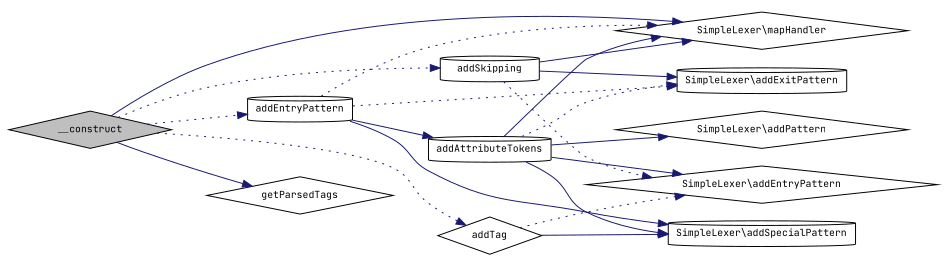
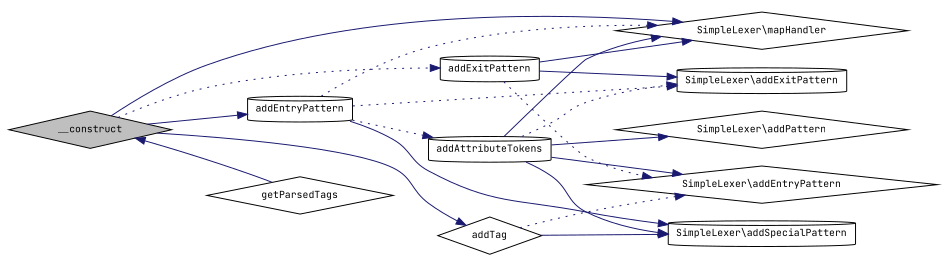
  digraph {
    fontname="JetBrains Mono"
    rankdir=LR
    node [color=black fillcolor=white fontname="JetBrains Mono" fontsize=10 shape=diamond style=filled]
    edge [color=midnightblue fontname="JetBrains Mono" fontsize=10 labelfontname=Helvetica labelfontsize=10 style=solid]
    n1 [fillcolor=grey75 fontcolor=black height=0.2 label=__construct width=0.4]
    n2 [height=0.2 label="SimpleLexer\\mapHandler" width=0.4]
-   n3 [height=0.2 label=addSkipping shape=cylinder width=0.4]
+   n3 [height=0.2 label=addExitPattern shape=cylinder width=0.4]
    n4 [height=0.2 label=getParsedTags width=0.4]
    n5 [height=0.2 label=addTag width=0.4]
    n6 [height=0.2 label=addEntryPattern shape=cylinder width=0.4]
    n7 [height=0.2 label="SimpleLexer\\addEntryPattern" width=0.4]
    n8 [height=0.2 label="SimpleLexer\\addExitPattern" shape=cylinder width=0.4]
    n9 [height=0.2 label="SimpleLexer\\addSpecialPattern" shape=cylinder width=0.4]
    n10 [height=0.2 label=addAttributeTokens shape=cylinder width=0.4]
    n11 [height=0.2 label="SimpleLexer\\addPattern" width=0.4]
    n1 -> n2
    n1 -> n3 [style=dotted]
-   n1 -> n4
-   n1 -> n5 [style=dotted]
-   n1 -> n6 [style=dotted]
+   n4 -> n1
+   n1 -> n5
+   n1 -> n6
    n3 -> n2
    n3 -> n7 [style=dotted]
    n3 -> n8
    n5 -> n7 [style=dotted]
    n5 -> n9
    n6 -> n2 [style=dotted]
    n6 -> n8 [style=dotted]
    n6 -> n9
-   n6 -> n10
+   n6 -> n10 [style=dotted]
    n10 -> n2
    n10 -> n7
    n10 -> n8 [style=dotted]
    n10 -> n9
    n10 -> n11
  }
